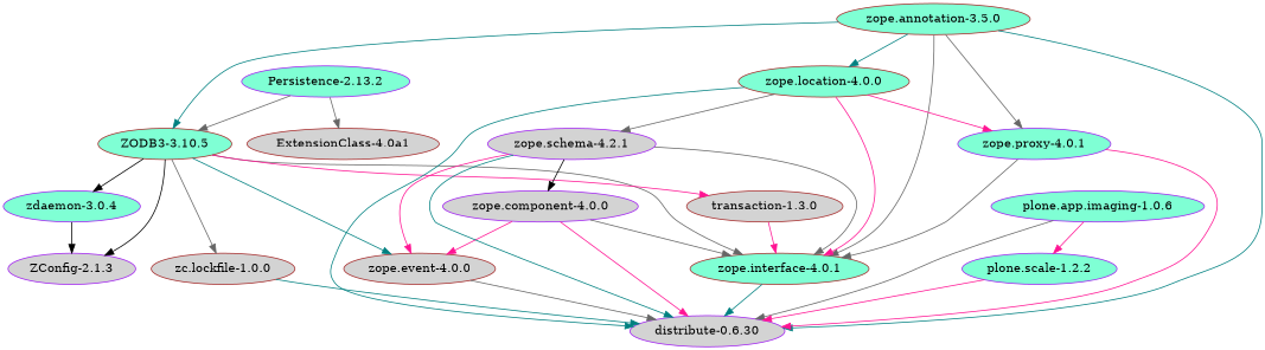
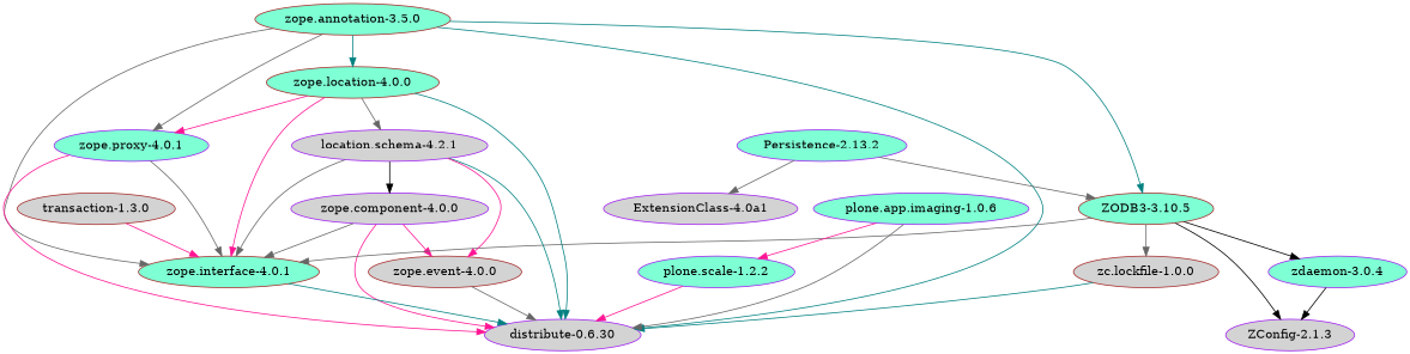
  strict digraph {
    node [color=purple fillcolor=aquamarine style=filled]
    edge [color=gray40]
    "zope.component-4.0.0" [fillcolor=lightgrey]
    "distribute-0.6.30" [fillcolor=lightgrey]
    "zope.event-4.0.0" [color=brown fillcolor=lightgrey]
    "zope.interface-4.0.1" [color=brown]
    "zope.annotation-3.5.0" [color=brown]
    n6 [label="zope.proxy-4.0.1"]
    "ZODB3-3.10.5" [color=brown]
    "zope.location-4.0.0" [color=brown]
    "transaction-1.3.0" [color=brown fillcolor=lightgrey]
    "zdaemon-3.0.4"
    n11 [fillcolor=lightgrey label="ZConfig-2.1.3"]
    "zc.lockfile-1.0.0" [color=brown fillcolor=lightgrey]
-   "zope.schema-4.2.1" [fillcolor=lightgrey]
+   "zope.schema-4.2.1" [fillcolor=lightgrey label="location.schema-4.2.1"]
    "plone.app.imaging-1.0.6"
    "plone.scale-1.2.2"
    "Persistence-2.13.2"
-   "ExtensionClass-4.0a1" [color=brown fillcolor=lightgrey]
+   "ExtensionClass-4.0a1" [fillcolor=lightgrey]
    "zope.component-4.0.0" -> "distribute-0.6.30" [color=deeppink]
    "zope.component-4.0.0" -> "zope.event-4.0.0" [color=deeppink]
    "zope.component-4.0.0" -> "zope.interface-4.0.1"
    "zope.event-4.0.0" -> "distribute-0.6.30"
    "zope.interface-4.0.1" -> "distribute-0.6.30" [color=teal]
    "zope.annotation-3.5.0" -> "distribute-0.6.30" [color=teal]
    "zope.annotation-3.5.0" -> "zope.interface-4.0.1"
    "zope.annotation-3.5.0" -> n6
    "zope.annotation-3.5.0" -> "ZODB3-3.10.5" [color=teal]
    "zope.annotation-3.5.0" -> "zope.location-4.0.0" [color=teal]
    n6 -> "distribute-0.6.30" [color=deeppink]
    n6 -> "zope.interface-4.0.1"
-   "ZODB3-3.10.5" -> "zope.event-4.0.0" [color=teal]
    "ZODB3-3.10.5" -> "zope.interface-4.0.1"
-   "ZODB3-3.10.5" -> "transaction-1.3.0" [color=deeppink]
    "ZODB3-3.10.5" -> "zdaemon-3.0.4" [color=black]
    "ZODB3-3.10.5" -> n11 [color=black]
    "ZODB3-3.10.5" -> "zc.lockfile-1.0.0"
    "zope.location-4.0.0" -> "distribute-0.6.30" [color=teal]
    "zope.location-4.0.0" -> "zope.interface-4.0.1" [color=deeppink]
    "zope.location-4.0.0" -> n6 [color=deeppink]
    "zope.location-4.0.0" -> "zope.schema-4.2.1"
    "transaction-1.3.0" -> "zope.interface-4.0.1" [color=deeppink]
    "zdaemon-3.0.4" -> n11 [color=black]
    "zc.lockfile-1.0.0" -> "distribute-0.6.30" [color=teal]
    "zope.schema-4.2.1" -> "zope.component-4.0.0" [color=black]
    "zope.schema-4.2.1" -> "distribute-0.6.30" [color=teal]
    "zope.schema-4.2.1" -> "zope.event-4.0.0" [color=deeppink]
    "zope.schema-4.2.1" -> "zope.interface-4.0.1"
    "plone.app.imaging-1.0.6" -> "distribute-0.6.30"
    "plone.app.imaging-1.0.6" -> "plone.scale-1.2.2" [color=deeppink]
    "plone.scale-1.2.2" -> "distribute-0.6.30" [color=deeppink]
    "Persistence-2.13.2" -> "ZODB3-3.10.5"
    "Persistence-2.13.2" -> "ExtensionClass-4.0a1"
  }
